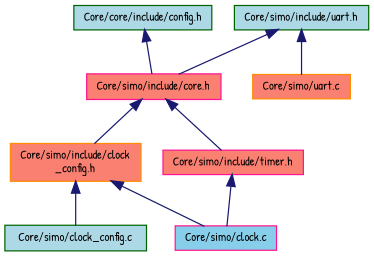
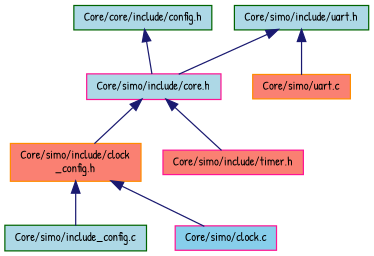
  digraph {
    fontname="Patrick Hand"
    node [color=darkgreen fillcolor=lightblue fontname="Patrick Hand" fontsize=10 shape=record style=filled]
    edge [color=midnightblue dir=back fontname="Patrick Hand" fontsize=10 labelfontname=Helvetica labelfontsize=10 style=solid]
    n1 [fontcolor=black height=0.2 label="Core/core/include/config.h" width=0.4]
-   n2 [color=deeppink fillcolor=salmon height=0.2 label="Core/simo/include/core.h" width=0.4]
+   n2 [color=deeppink height=0.2 label="Core/simo/include/core.h" width=0.4]
    n3 [color=darkorange fillcolor=salmon height=0.2 label="Core/simo/include/clock\l_config.h" width=0.4]
    n4 [color=deeppink fillcolor=salmon height=0.2 label="Core/simo/include/timer.h" width=0.4]
-   n5 [height=0.2 label="Core/simo/clock_config.c" width=0.4]
+   n5 [height=0.2 label="Core/simo/include_config.c" width=0.4]
    n6 [color=deeppink fillcolor=skyblue height=0.2 label="Core/simo/clock.c" width=0.4]
    n7 [height=0.2 label="Core/simo/include/uart.h" width=0.4]
    n8 [color=darkorange fillcolor=salmon height=0.2 label="Core/simo/uart.c" width=0.4]
    n1 -> n2
    n2 -> n3
    n2 -> n4
    n3 -> n5
    n3 -> n6
-   n4 -> n6
    n7 -> n2
    n7 -> n8
  }
